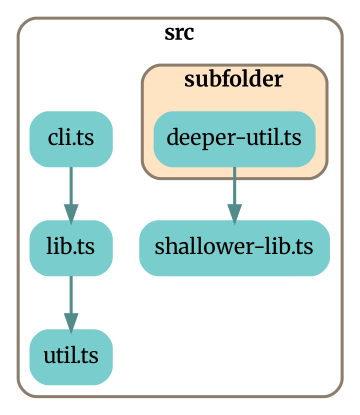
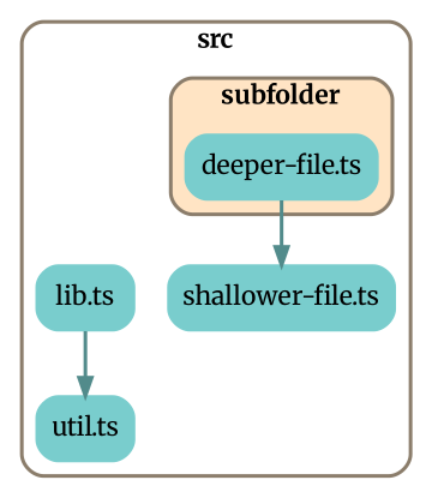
  digraph {
    compound=true
    fontname=Merriweather
    rankdir=TB
    splines=true
    node [color=darkslategray3 fontname=Merriweather shape=rectangle style="rounded,filled"]
    edge [color=darkslategray4 fontname=Merriweather penwidth=2]
-   n1 [label="deeper-util.ts"]
-   n2 [label="cli.ts"]
+   n1 [label="deeper-file.ts"]
    n3 [label="lib.ts"]
-   n4 [label="shallower-lib.ts"]
+   n4 [label="shallower-file.ts"]
    n5 [label="util.ts"]
    subgraph cluster_1 {
      color=bisque4
      label=<<b>src</b>>
      penwidth=2
      style=rounded
-     n2
      n3
      n4
      n5
      subgraph cluster_2 {
        color=bisque4
        fillcolor=bisque
        label=<<b>subfolder</b>>
        penwidth=2
        style="rounded,filled"
        n1
      }
    }
    n1 -> n4
-   n2 -> n3
    n3 -> n5
  }
